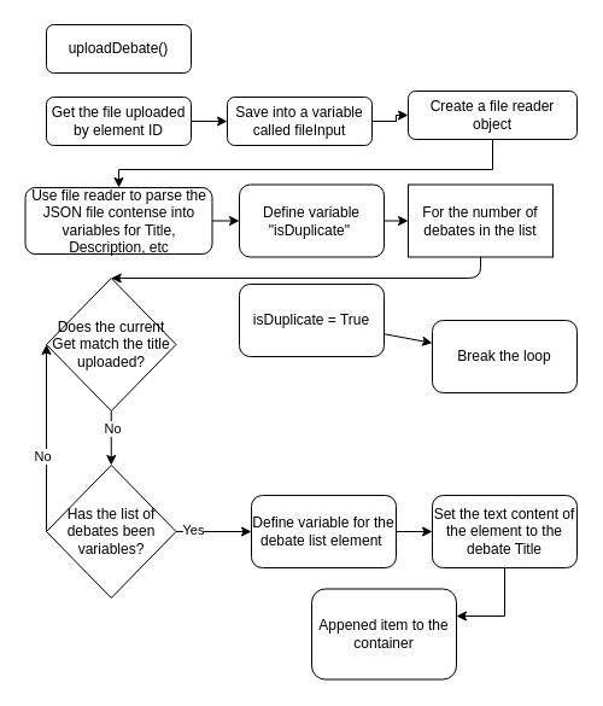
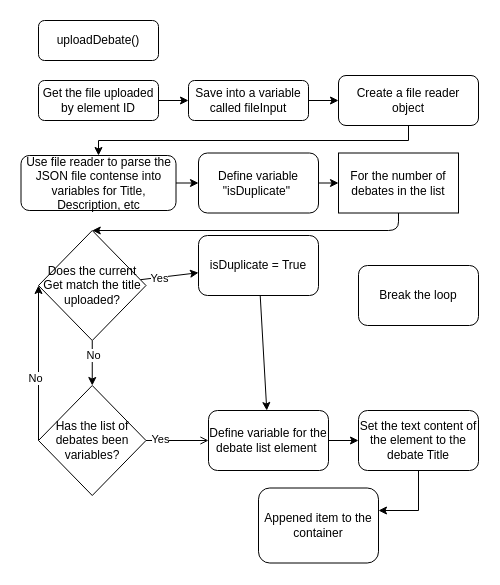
  <mxCell id="0" />
  <mxCell id="1" parent="0" />
  <mxCell id="2" value="uploadDebate()" style="rounded=1;whiteSpace=wrap;html=1;fontSize=12;glass=0;strokeWidth=1;shadow=0;" parent="1" vertex="1"><mxGeometry x="38" y="20" width="120" height="40" as="geometry" /></mxCell>
  <mxCell id="3" value="" style="edgeStyle=orthogonalEdgeStyle;rounded=0;orthogonalLoop=1;jettySize=auto;html=1;" parent="1" source="4" target="6" edge="1"><mxGeometry relative="1" as="geometry" /></mxCell>
  <mxCell id="4" value="Save into a variable called fileInput" style="rounded=1;whiteSpace=wrap;html=1;fontSize=12;glass=0;strokeWidth=1;shadow=0;" parent="1" vertex="1"><mxGeometry x="188" y="80" width="120" height="40" as="geometry" /></mxCell>
  <mxCell id="5" style="edgeStyle=orthogonalEdgeStyle;rounded=0;orthogonalLoop=1;jettySize=auto;html=1;entryX=0.5;entryY=0;entryDx=0;entryDy=0;" parent="1" source="6" target="10" edge="1"><mxGeometry relative="1" as="geometry"><Array as="points"><mxPoint x="408" y="140" /><mxPoint x="98" y="140" /></Array></mxGeometry></mxCell>
- <mxCell id="6" value="Create a file reader object" style="rounded=1;whiteSpace=wrap;html=1;fontSize=12;glass=0;strokeWidth=1;shadow=0;" parent="1" vertex="1"><mxGeometry x="338" y="75" width="140" height="40" as="geometry" /></mxCell>
+ <mxCell id="6" value="Create a file reader object" style="rounded=1;whiteSpace=wrap;html=1;fontSize=12;glass=0;strokeWidth=1;shadow=0;" parent="1" vertex="1"><mxGeometry x="338" y="75" width="140" height="50" as="geometry" /></mxCell>
  <mxCell id="7" value="" style="edgeStyle=orthogonalEdgeStyle;rounded=0;orthogonalLoop=1;jettySize=auto;html=1;" parent="1" source="8" target="4" edge="1"><mxGeometry relative="1" as="geometry" /></mxCell>
  <mxCell id="8" value="Get the file uploaded by element ID" style="rounded=1;whiteSpace=wrap;html=1;fontSize=12;glass=0;strokeWidth=1;shadow=0;" parent="1" vertex="1"><mxGeometry x="38" y="80" width="120" height="40" as="geometry" /></mxCell>
  <mxCell id="9" value="" style="edgeStyle=none;html=1;" edge="1" parent="1" source="10" target="17"><mxGeometry relative="1" as="geometry" /></mxCell>
  <mxCell id="10" value="Use file reader to parse the JSON file contense into variables for Title, Description, etc" style="rounded=1;whiteSpace=wrap;html=1;fontSize=12;glass=0;strokeWidth=1;shadow=0;" parent="1" vertex="1"><mxGeometry x="20.5" y="155" width="155" height="55" as="geometry" /></mxCell>
  <mxCell id="11" value="" style="edgeStyle=orthogonalEdgeStyle;rounded=0;orthogonalLoop=1;jettySize=auto;html=1;" parent="1" source="12" target="14" edge="1"><mxGeometry relative="1" as="geometry" /></mxCell>
  <mxCell id="12" value="Define variable for the debate list element&amp;nbsp;" style="whiteSpace=wrap;html=1;rounded=1;glass=0;strokeWidth=1;shadow=0;" parent="1" vertex="1"><mxGeometry x="208" y="410" width="120" height="60" as="geometry" /></mxCell>
  <mxCell id="13" value="" style="edgeStyle=orthogonalEdgeStyle;rounded=0;orthogonalLoop=1;jettySize=auto;html=1;" parent="1" source="14" target="15" edge="1"><mxGeometry relative="1" as="geometry"><Array as="points"><mxPoint x="418" y="510" /></Array></mxGeometry></mxCell>
  <mxCell id="14" value="Set the text content of the element to the debate Title" style="whiteSpace=wrap;html=1;rounded=1;glass=0;strokeWidth=1;shadow=0;" parent="1" vertex="1"><mxGeometry x="358" y="410" width="120" height="60" as="geometry" /></mxCell>
  <mxCell id="15" value="Appened item to the container" style="whiteSpace=wrap;html=1;rounded=1;glass=0;strokeWidth=1;shadow=0;" parent="1" vertex="1"><mxGeometry x="258" y="487.5" width="120" height="75" as="geometry" /></mxCell>
  <mxCell id="16" value="" style="edgeStyle=none;html=1;" edge="1" parent="1" source="17" target="19"><mxGeometry relative="1" as="geometry" /></mxCell>
  <mxCell id="17" value="Define variable &quot;isDuplicate&quot;&amp;nbsp;" style="whiteSpace=wrap;html=1;rounded=1;glass=0;strokeWidth=1;shadow=0;" vertex="1" parent="1"><mxGeometry x="198" y="152.5" width="120" height="60" as="geometry" /></mxCell>
  <mxCell id="18" style="edgeStyle=none;html=1;entryX=0.5;entryY=0;entryDx=0;entryDy=0;" edge="1" parent="1" source="19" target="24"><mxGeometry relative="1" as="geometry"><Array as="points"><mxPoint x="398" y="230" /></Array></mxGeometry></mxCell>
  <mxCell id="19" value="For the number of debates in the list" style="whiteSpace=wrap;html=1;rounded=0;" vertex="1" parent="1"><mxGeometry x="338" y="152.5" width="120" height="60" as="geometry" /></mxCell>
+ <mxCell id="20" value="" style="edgeStyle=none;html=1;" edge="1" parent="1" source="24" target="26"><mxGeometry relative="1" as="geometry" /></mxCell>
+ <mxCell id="21" value="Yes" style="edgeLabel;html=1;align=center;verticalAlign=middle;resizable=0;points=[];" vertex="1" connectable="0" parent="20"><mxGeometry x="-0.344" y="-1" relative="1" as="geometry"><mxPoint as="offset" /></mxGeometry></mxCell>
  <mxCell id="22" value="" style="edgeStyle=none;html=1;" edge="1" parent="1" source="24" target="31"><mxGeometry relative="1" as="geometry" /></mxCell>
  <mxCell id="23" value="No" style="edgeLabel;html=1;align=center;verticalAlign=middle;resizable=0;points=[];" vertex="1" connectable="0" parent="22"><mxGeometry x="-0.369" y="1" relative="1" as="geometry"><mxPoint as="offset" /></mxGeometry></mxCell>
  <mxCell id="24" value="Does the current Get match the title uploaded?" style="rhombus;whiteSpace=wrap;html=1;" vertex="1" parent="1"><mxGeometry x="38" y="230" width="107.5" height="110" as="geometry" /></mxCell>
- <mxCell id="25" value="" style="edgeStyle=none;html=1;" edge="1" parent="1" source="26" target="32"><mxGeometry relative="1" as="geometry" /></mxCell>
+ <mxCell id="25" value="" style="edgeStyle=none;html=1;" edge="1" parent="1" source="26" target="12"><mxGeometry relative="1" as="geometry" /></mxCell>
  <mxCell id="26" value="isDuplicate = True" style="rounded=1;whiteSpace=wrap;html=1;" vertex="1" parent="1"><mxGeometry x="198" y="235" width="120" height="60" as="geometry" /></mxCell>
- <mxCell id="27" value="" style="edgeStyle=none;html=1;" edge="1" parent="1" source="31" target="12"><mxGeometry relative="1" as="geometry" /></mxCell>
+ <mxCell id="27" value="" style="edgeStyle=none;html=1;endArrow=open;" edge="1" parent="1" source="31" target="12"><mxGeometry relative="1" as="geometry" /></mxCell>
  <mxCell id="28" value="Yes" style="edgeLabel;html=1;align=center;verticalAlign=middle;resizable=0;points=[];" vertex="1" connectable="0" parent="27"><mxGeometry x="-0.553" y="2" relative="1" as="geometry"><mxPoint as="offset" /></mxGeometry></mxCell>
  <mxCell id="29" style="edgeStyle=none;html=1;exitX=0;exitY=0.5;exitDx=0;exitDy=0;entryX=0;entryY=0.5;entryDx=0;entryDy=0;" edge="1" parent="1" source="31" target="24"><mxGeometry relative="1" as="geometry" /></mxCell>
  <mxCell id="30" value="No" style="edgeLabel;html=1;align=center;verticalAlign=middle;resizable=0;points=[];" vertex="1" connectable="0" parent="29"><mxGeometry x="-0.182" y="4" relative="1" as="geometry"><mxPoint as="offset" /></mxGeometry></mxCell>
  <mxCell id="31" value="Has the list of debates been variables?" style="rhombus;whiteSpace=wrap;html=1;" vertex="1" parent="1"><mxGeometry x="38" y="385" width="107.5" height="110" as="geometry" /></mxCell>
  <mxCell id="32" value="Break the loop" style="rounded=1;whiteSpace=wrap;html=1;" vertex="1" parent="1"><mxGeometry x="358" y="265" width="120" height="60" as="geometry" /></mxCell>
